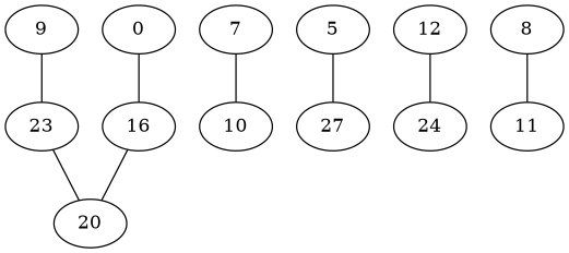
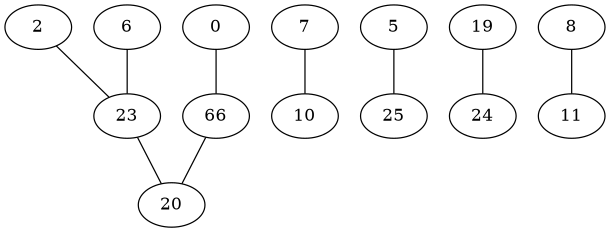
  graph {
-   16
+   16 [label=66]
    20
    0
+   2
    23
    7
    10
-   6 [label=9]
+   6
    n9 [label=5]
-   27
-   12
+   27 [label=25]
+   12 [label=19]
    24
    8
    11
    16 -- 20
    0 -- 16
+   2 -- 23
    23 -- 20
    7 -- 10
    6 -- 23
    n9 -- 27
    12 -- 24
    8 -- 11
  }
